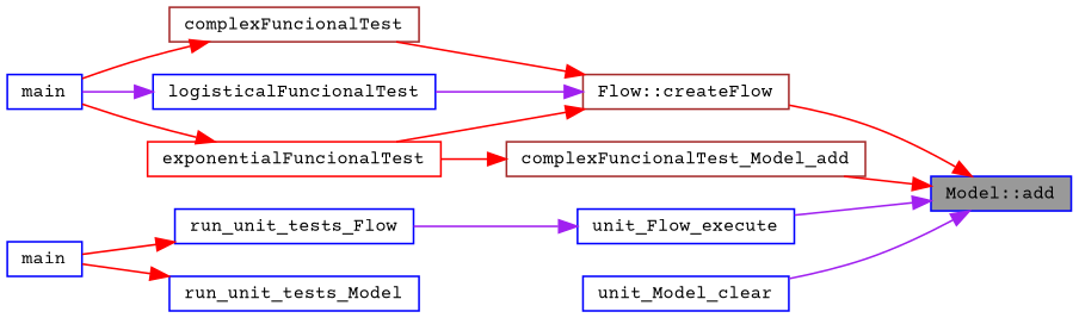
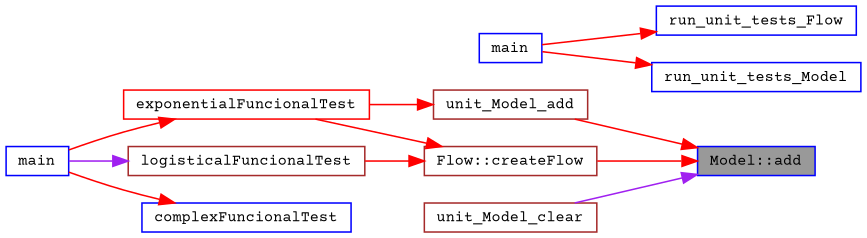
  digraph {
    fontname="Courier Prime"
    rankdir=RL
    node [color=blue fillcolor=white fontname="Courier Prime" fontsize=10 shape=box style=filled]
    edge [color=red dir=back fontname="Courier Prime" fontsize=10 labelfontname=Helvetica labelfontsize=10 style=solid]
    n1 [fillcolor=grey60 fontcolor=black height=0.2 label="Model::add" width=0.4]
    n2 [color=brown height=0.2 label="Flow::createFlow" width=0.4]
-   n3 [height=0.2 label=unit_Flow_execute width=0.4]
-   n4 [color=brown height=0.2 label=complexFuncionalTest_Model_add width=0.4]
-   n5 [height=0.2 label=unit_Model_clear width=0.4]
-   n6 [color=brown height=0.2 label=complexFuncionalTest width=0.4]
+   n4 [color=brown height=0.2 label=unit_Model_add width=0.4]
+   n5 [color=brown height=0.2 label=unit_Model_clear width=0.4]
+   n6 [height=0.2 label=complexFuncionalTest width=0.4]
    n7 [color=red height=0.2 label=exponentialFuncionalTest width=0.4]
-   n8 [height=0.2 label=logisticalFuncionalTest width=0.4]
+   n8 [color=brown height=0.2 label=logisticalFuncionalTest width=0.4]
    n9 [height=0.2 label=run_unit_tests_Flow width=0.4]
    n10 [height=0.2 label=main width=0.4]
    n11 [height=0.2 label=main width=0.4]
    n12 [height=0.2 label=run_unit_tests_Model width=0.4]
    n1 -> n2
-   n1 -> n3 [color=purple]
    n1 -> n4
    n1 -> n5 [color=purple]
-   n2 -> n6
    n2 -> n7
-   n2 -> n8 [color=purple]
-   n3 -> n9 [color=purple]
+   n2 -> n8
    n4 -> n7
    n6 -> n10
    n7 -> n10
    n8 -> n10 [color=purple]
    n9 -> n11
    n12 -> n11
  }
